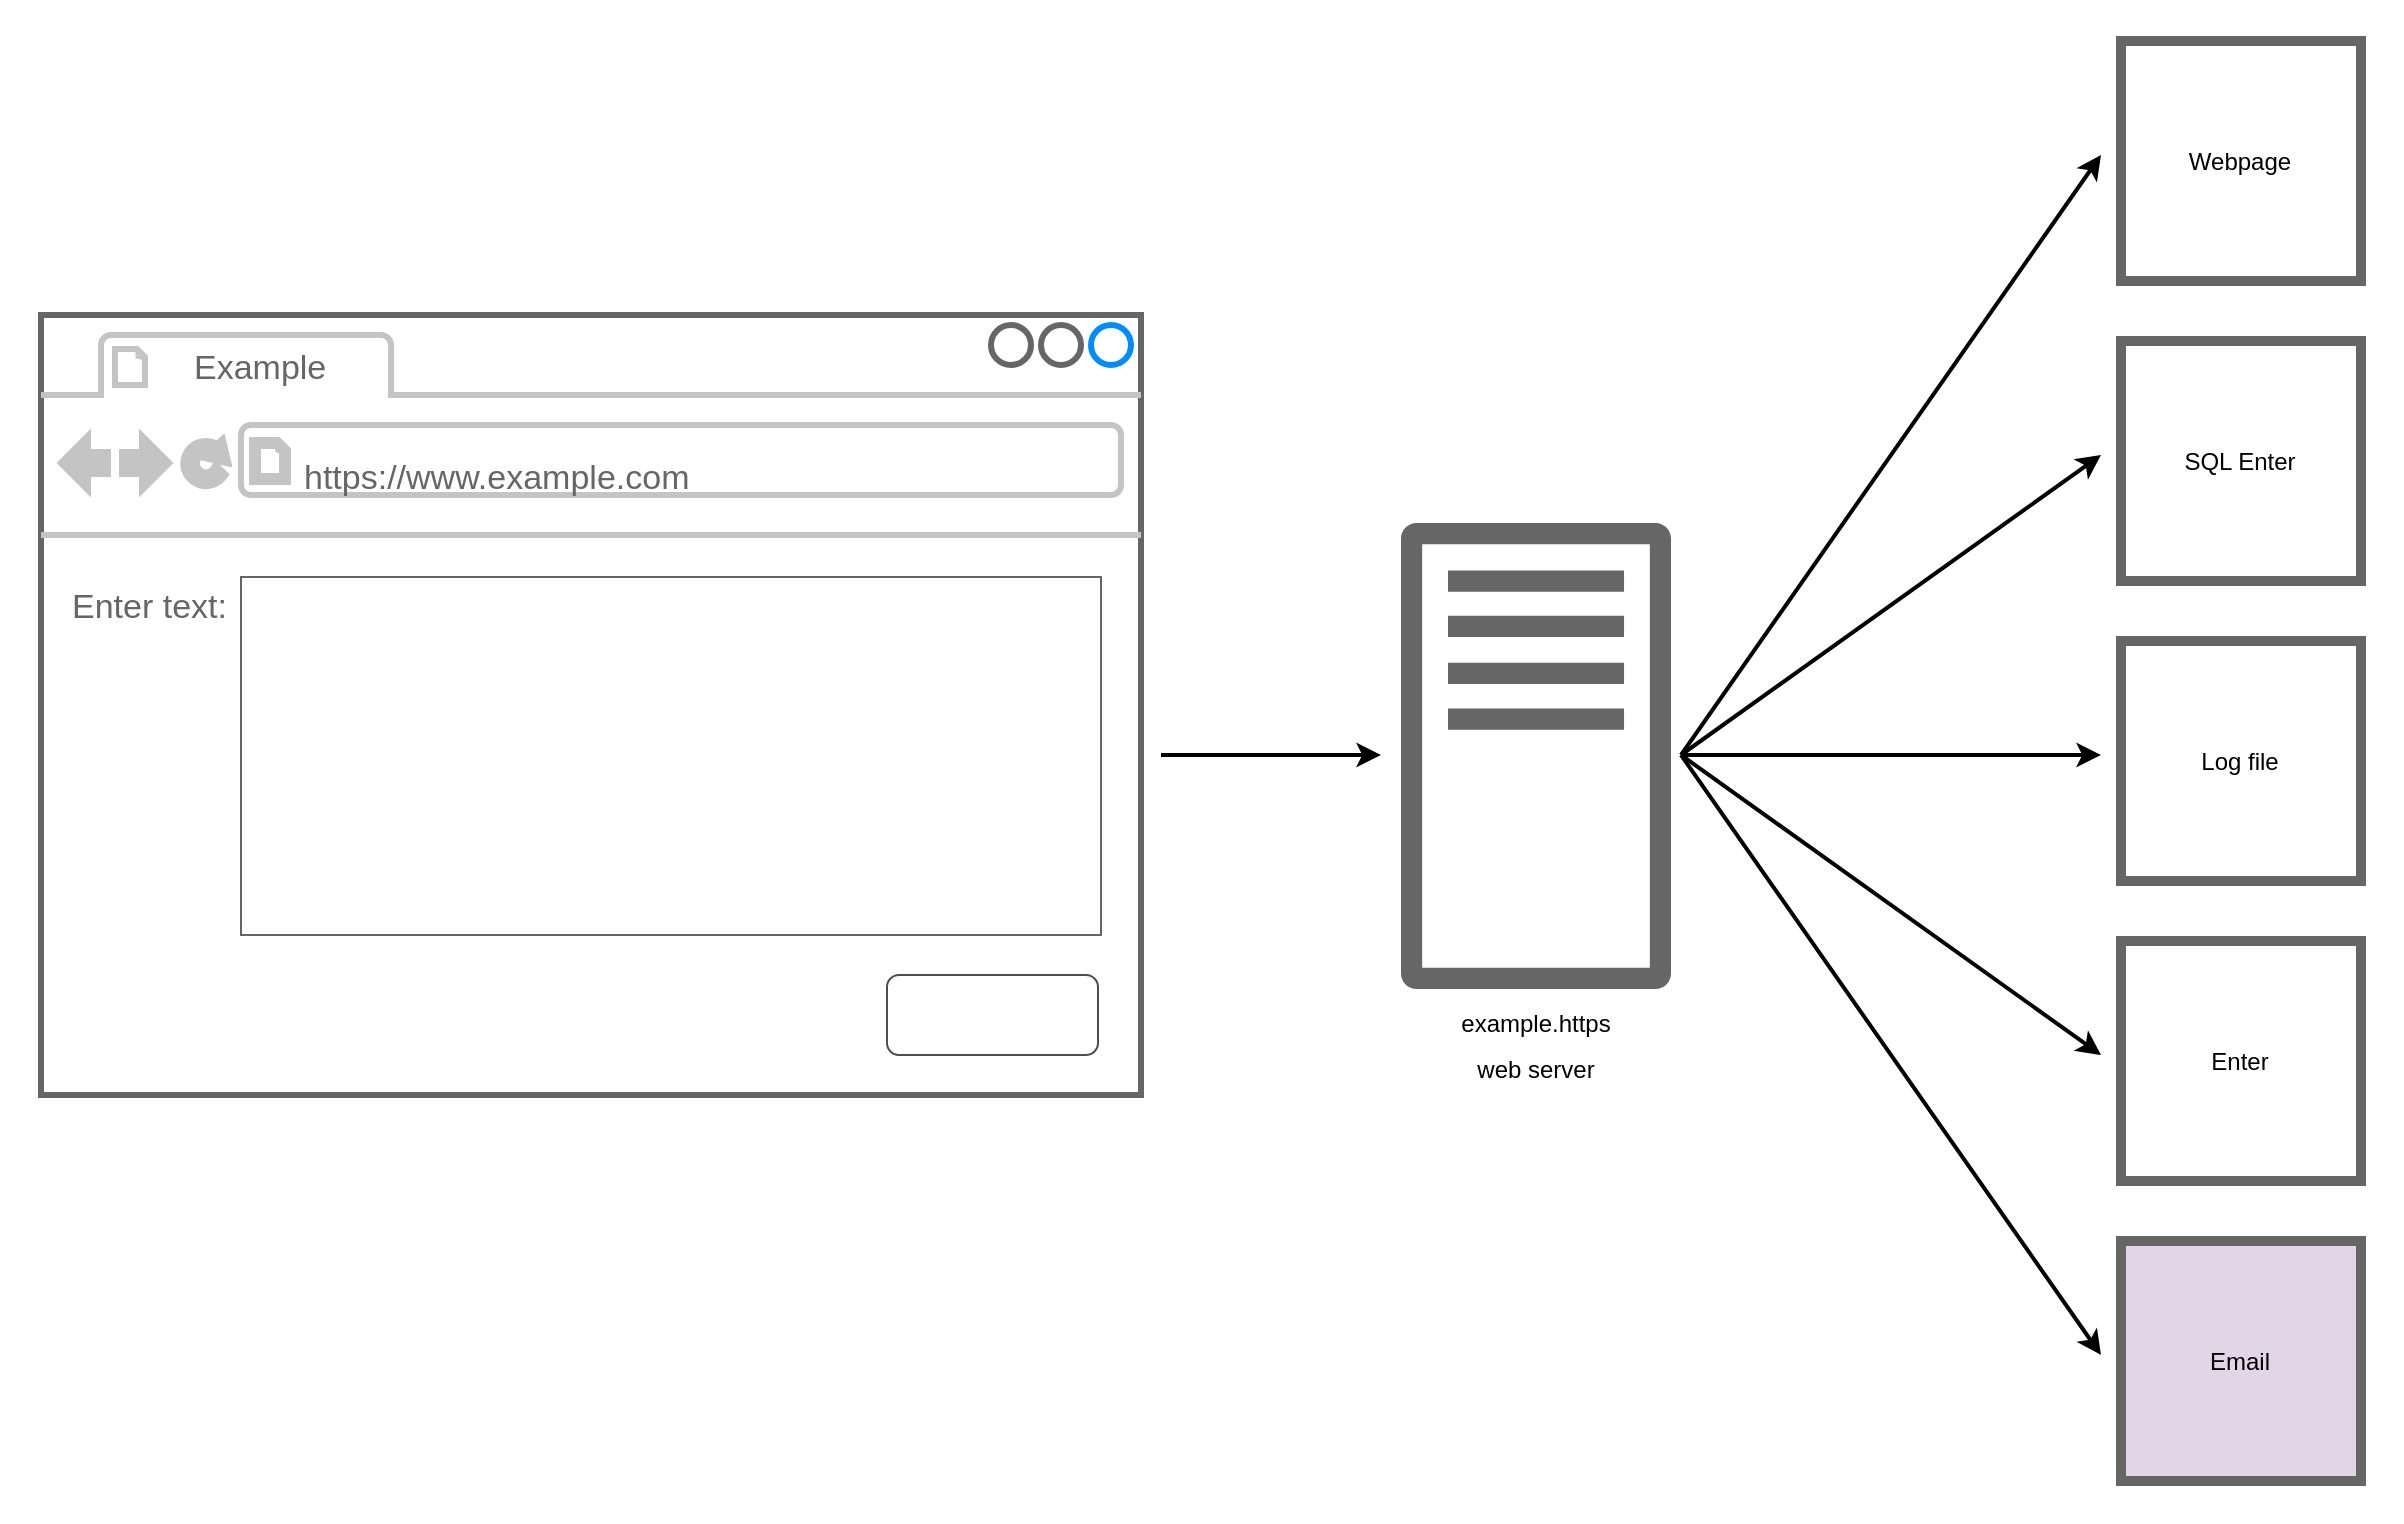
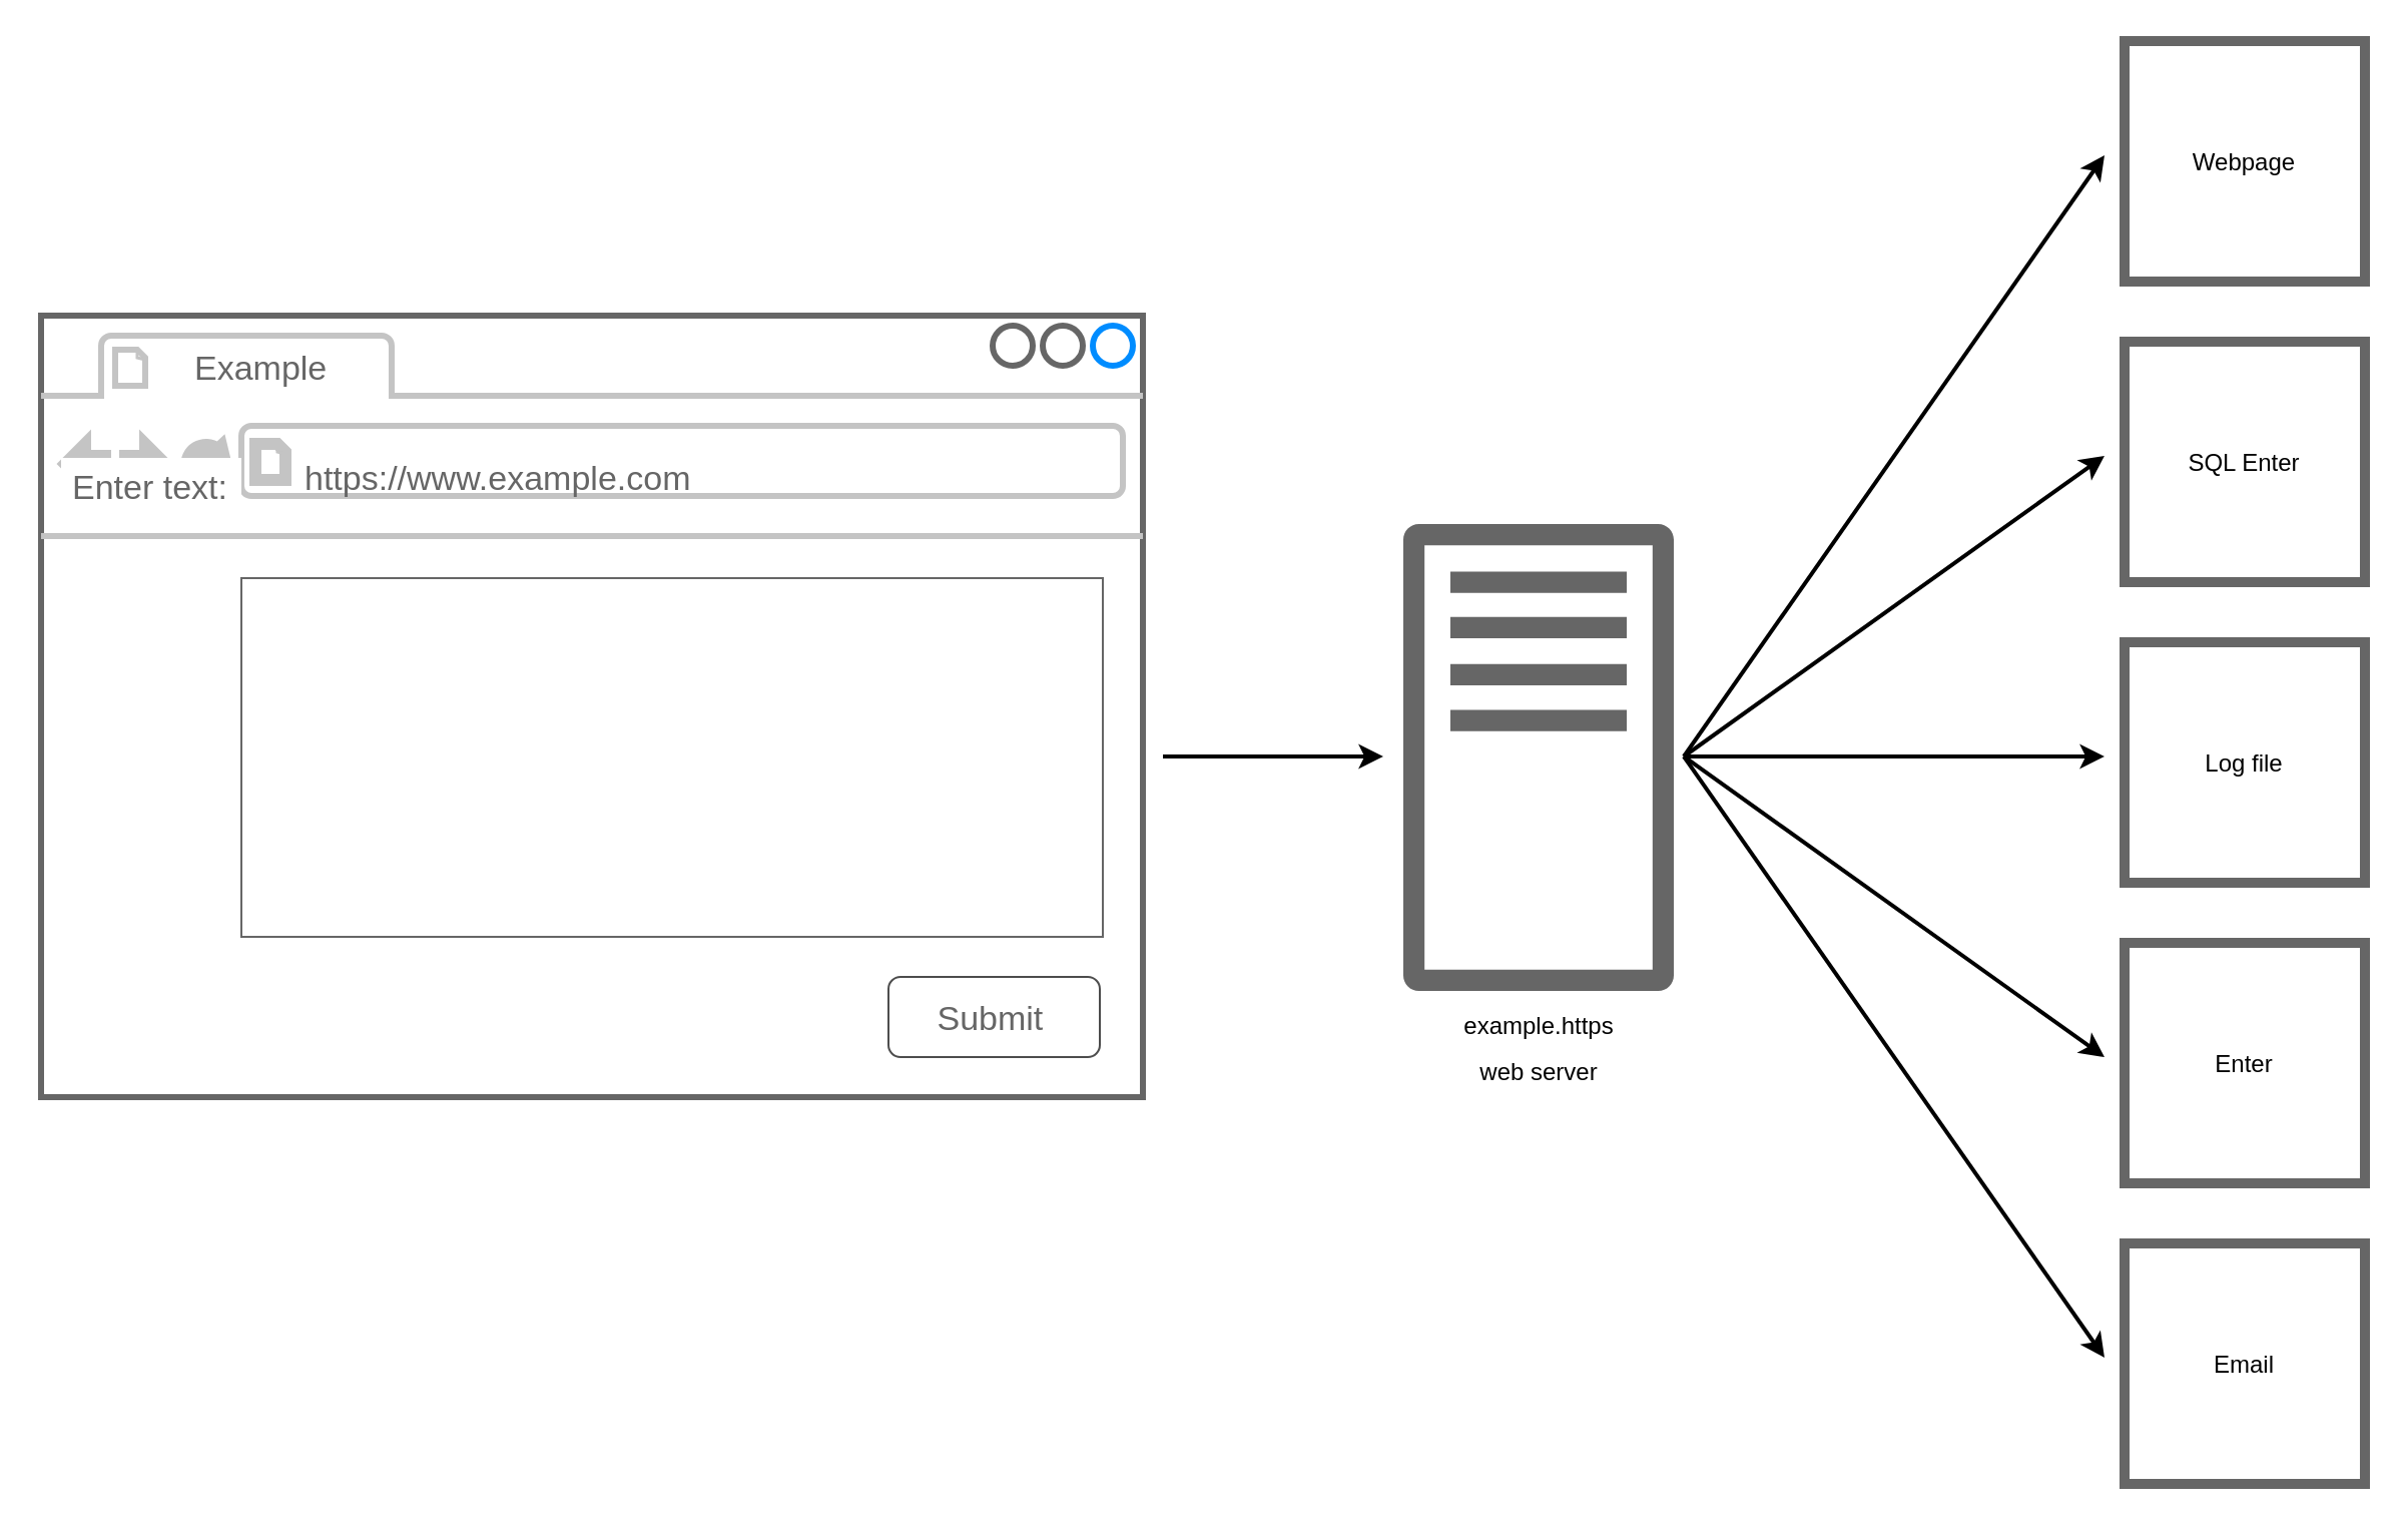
  <mxCell id="0" />
  <mxCell id="1" parent="0" />
  <mxCell id="2" value="" style="strokeWidth=3;shadow=0;dashed=0;align=center;shape=mxgraph.mockup.containers.browserWindow;rSize=0;strokeColor=#666666;strokeColor2=#008cff;strokeColor3=#c4c4c4;mainText=,;recursiveResize=0;" parent="1" vertex="1"><mxGeometry x="20" y="157" width="550" height="390" as="geometry" /></mxCell>
  <mxCell id="3" value="Example" style="strokeWidth=1;shadow=0;dashed=0;align=center;shape=mxgraph.mockup.containers.anchor;fontSize=17;fontColor=#666666;align=left;" parent="2" vertex="1"><mxGeometry x="75" y="12" width="110" height="26" as="geometry" /></mxCell>
  <mxCell id="4" value="https://www.example.com" style="strokeWidth=1;shadow=0;dashed=0;align=center;shape=mxgraph.mockup.containers.anchor;rSize=0;fontSize=17;fontColor=#666666;align=left;" parent="2" vertex="1"><mxGeometry x="130" y="60" width="250" height="40" as="geometry" /></mxCell>
- <mxCell id="5" value="Enter text:" style="strokeWidth=1;shadow=0;dashed=0;align=center;shape=mxgraph.mockup.text.textBox;fontColor=#666666;align=left;fontSize=17;spacingLeft=4;spacingTop=-3;strokeColor=none;mainText=;" parent="2" vertex="1"><mxGeometry x="10" y="131" width="90" height="30" as="geometry" /></mxCell>
+ <mxCell id="5" value="Enter text:" style="strokeWidth=1;shadow=0;dashed=0;align=center;shape=mxgraph.mockup.text.textBox;fontColor=#666666;align=left;fontSize=17;spacingLeft=4;spacingTop=-3;strokeColor=none;mainText=;" parent="2" vertex="1"><mxGeometry x="10" y="71" width="90" height="30" as="geometry" /></mxCell>
  <mxCell id="6" value="" style="rounded=1;shadow=0;dashed=0;fontSize=10;fillColor=#FFFFFF;align=center;strokeColor=#4D4D4D;fontColor=#ffffff;" parent="2" vertex="1"><mxGeometry x="423" y="330" width="105.5" height="40" as="geometry" /></mxCell>
+ <mxCell id="7" value="Submit" style="strokeWidth=1;shadow=0;dashed=0;align=center;shape=mxgraph.mockup.text.textBox;fontColor=#666666;align=left;fontSize=17;spacingLeft=4;spacingTop=-3;strokeColor=none;mainText=;" parent="2" vertex="1"><mxGeometry x="441.75" y="336" width="67.25" height="30" as="geometry" /></mxCell>
  <mxCell id="8" value="" style="strokeWidth=1;shadow=0;dashed=0;align=center;shape=mxgraph.mockup.text.textBox;fontColor=#666666;align=left;fontSize=17;spacingLeft=4;spacingTop=-3;strokeColor=#666666;mainText=;" parent="1" vertex="1"><mxGeometry x="120" y="288" width="430" height="179" as="geometry" /></mxCell>
  <mxCell id="9" value="" style="sketch=0;outlineConnect=0;fontColor=#666666;gradientColor=none;fillColor=#666666;strokeColor=none;dashed=0;verticalLabelPosition=bottom;verticalAlign=top;align=center;fontSize=12;fontStyle=0;aspect=fixed;pointerEvents=1;shape=mxgraph.aws4.traditional_server;" parent="1" vertex="1"><mxGeometry x="700" y="260.5" width="135" height="234" as="geometry" /></mxCell>
  <mxCell id="10" value="" style="endArrow=classic;rounded=0;strokeWidth=2;" parent="1" edge="1"><mxGeometry width="50" height="50" relative="1" as="geometry"><mxPoint x="580" y="377" as="sourcePoint" /><mxPoint x="690" y="377" as="targetPoint" /></mxGeometry></mxCell>
  <mxCell id="11" value="" style="endArrow=classic;rounded=0;strokeWidth=2;" parent="1" edge="1"><mxGeometry width="50" height="50" relative="1" as="geometry"><mxPoint x="840" y="377" as="sourcePoint" /><mxPoint x="1050" y="227" as="targetPoint" /></mxGeometry></mxCell>
  <mxCell id="12" value="" style="endArrow=classic;rounded=0;strokeWidth=2;" parent="1" edge="1"><mxGeometry width="50" height="50" relative="1" as="geometry"><mxPoint x="840" y="377" as="sourcePoint" /><mxPoint x="1050" y="677" as="targetPoint" /></mxGeometry></mxCell>
  <mxCell id="13" value="" style="endArrow=classic;rounded=0;strokeWidth=2;" parent="1" edge="1"><mxGeometry width="50" height="50" relative="1" as="geometry"><mxPoint x="840" y="377" as="sourcePoint" /><mxPoint x="1050" y="377" as="targetPoint" /></mxGeometry></mxCell>
  <mxCell id="14" value="" style="endArrow=classic;rounded=0;strokeWidth=2;" parent="1" edge="1"><mxGeometry width="50" height="50" relative="1" as="geometry"><mxPoint x="840" y="377" as="sourcePoint" /><mxPoint x="1050" y="527" as="targetPoint" /></mxGeometry></mxCell>
  <mxCell id="15" value="" style="endArrow=classic;rounded=0;strokeWidth=2;" parent="1" edge="1"><mxGeometry width="50" height="50" relative="1" as="geometry"><mxPoint x="840" y="377" as="sourcePoint" /><mxPoint x="1050" y="77" as="targetPoint" /></mxGeometry></mxCell>
  <mxCell id="16" value="" style="group;" parent="1" vertex="1" connectable="0"><mxGeometry x="1060" y="20" width="120" height="720" as="geometry" /></mxCell>
- <mxCell id="17" value="Email" style="aspect=fixed;strokeColor=#666666;strokeWidth=5;fillColor=#e1d5e7;" parent="16" vertex="1"><mxGeometry y="600" width="120" height="120" as="geometry" /></mxCell>
+ <mxCell id="17" value="Email" style="aspect=fixed;strokeColor=#666666;strokeWidth=5;" parent="16" vertex="1"><mxGeometry y="600" width="120" height="120" as="geometry" /></mxCell>
  <mxCell id="18" value="Webpage" style="aspect=fixed;strokeColor=#666666;strokeWidth=5;" parent="16" vertex="1"><mxGeometry width="120" height="120" as="geometry" /></mxCell>
  <mxCell id="19" value="SQL Enter" style="aspect=fixed;strokeColor=#666666;strokeWidth=5;" parent="16" vertex="1"><mxGeometry y="150" width="120" height="120" as="geometry" /></mxCell>
  <mxCell id="20" value="Log file" style="aspect=fixed;strokeColor=#666666;strokeWidth=5;" parent="16" vertex="1"><mxGeometry y="300" width="120" height="120" as="geometry" /></mxCell>
  <mxCell id="21" value="Enter" style="aspect=fixed;strokeColor=#666666;strokeWidth=5;" parent="16" vertex="1"><mxGeometry y="450" width="120" height="120" as="geometry" /></mxCell>
  <mxCell id="22" value="web server" style="text;strokeColor=none;fillColor=none;align=center;verticalAlign=middle;rounded=0;" vertex="1" parent="1"><mxGeometry x="703" y="514" width="130" height="40" as="geometry" /></mxCell>
  <mxCell id="23" value="example.https" style="text;strokeColor=none;fillColor=none;align=center;verticalAlign=middle;rounded=0;" vertex="1" parent="1"><mxGeometry x="703" y="491" width="130" height="40" as="geometry" /></mxCell>
